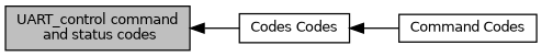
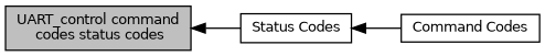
  digraph {
    rankdir=LR
    node [color=black fillcolor=white fontname=Helvetica fontsize=10 shape=record style=filled]
    edge [dir=back fontname=Helvetica fontsize=10 labelfontname=Helvetica labelfontsize=10 shape=plaintext style=solid]
-   n1 [fillcolor=grey75 fontcolor=black height=0.2 label="UART_control command\l and status codes" width=0.4]
-   n2 [height=0.2 label="Codes Codes" width=0.4]
+   n1 [fillcolor=grey75 fontcolor=black height=0.2 label="UART_control command\l codes status codes" width=0.4]
+   n2 [height=0.2 label="Status Codes" width=0.4]
    n3 [height=0.2 label="Command Codes" width=0.4]
    n1 -> n2
    n2 -> n3
  }
